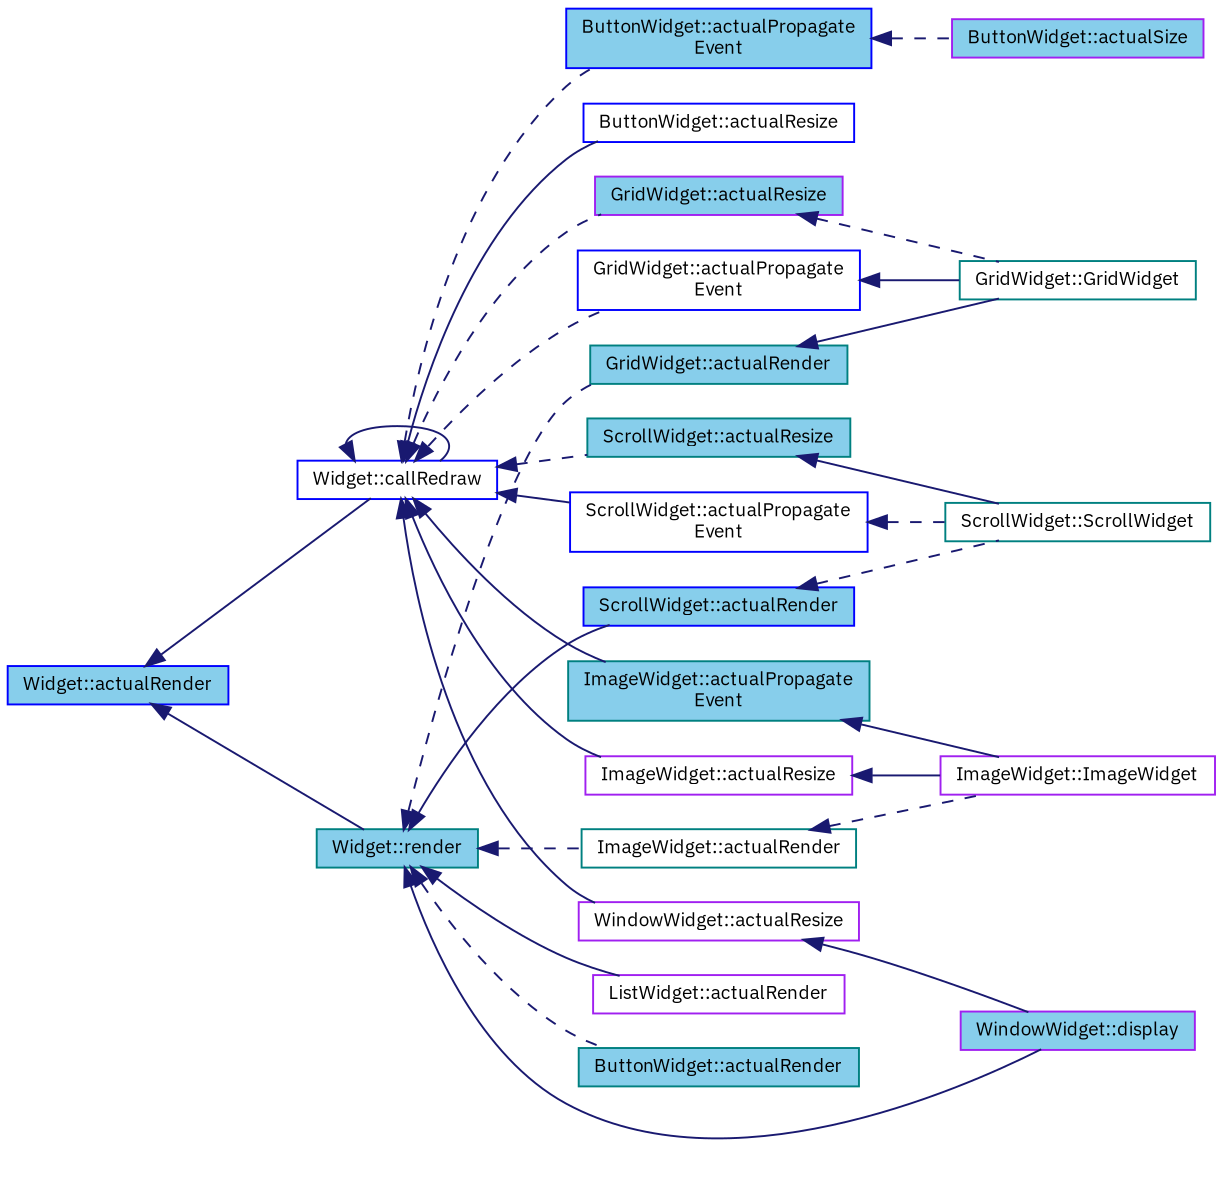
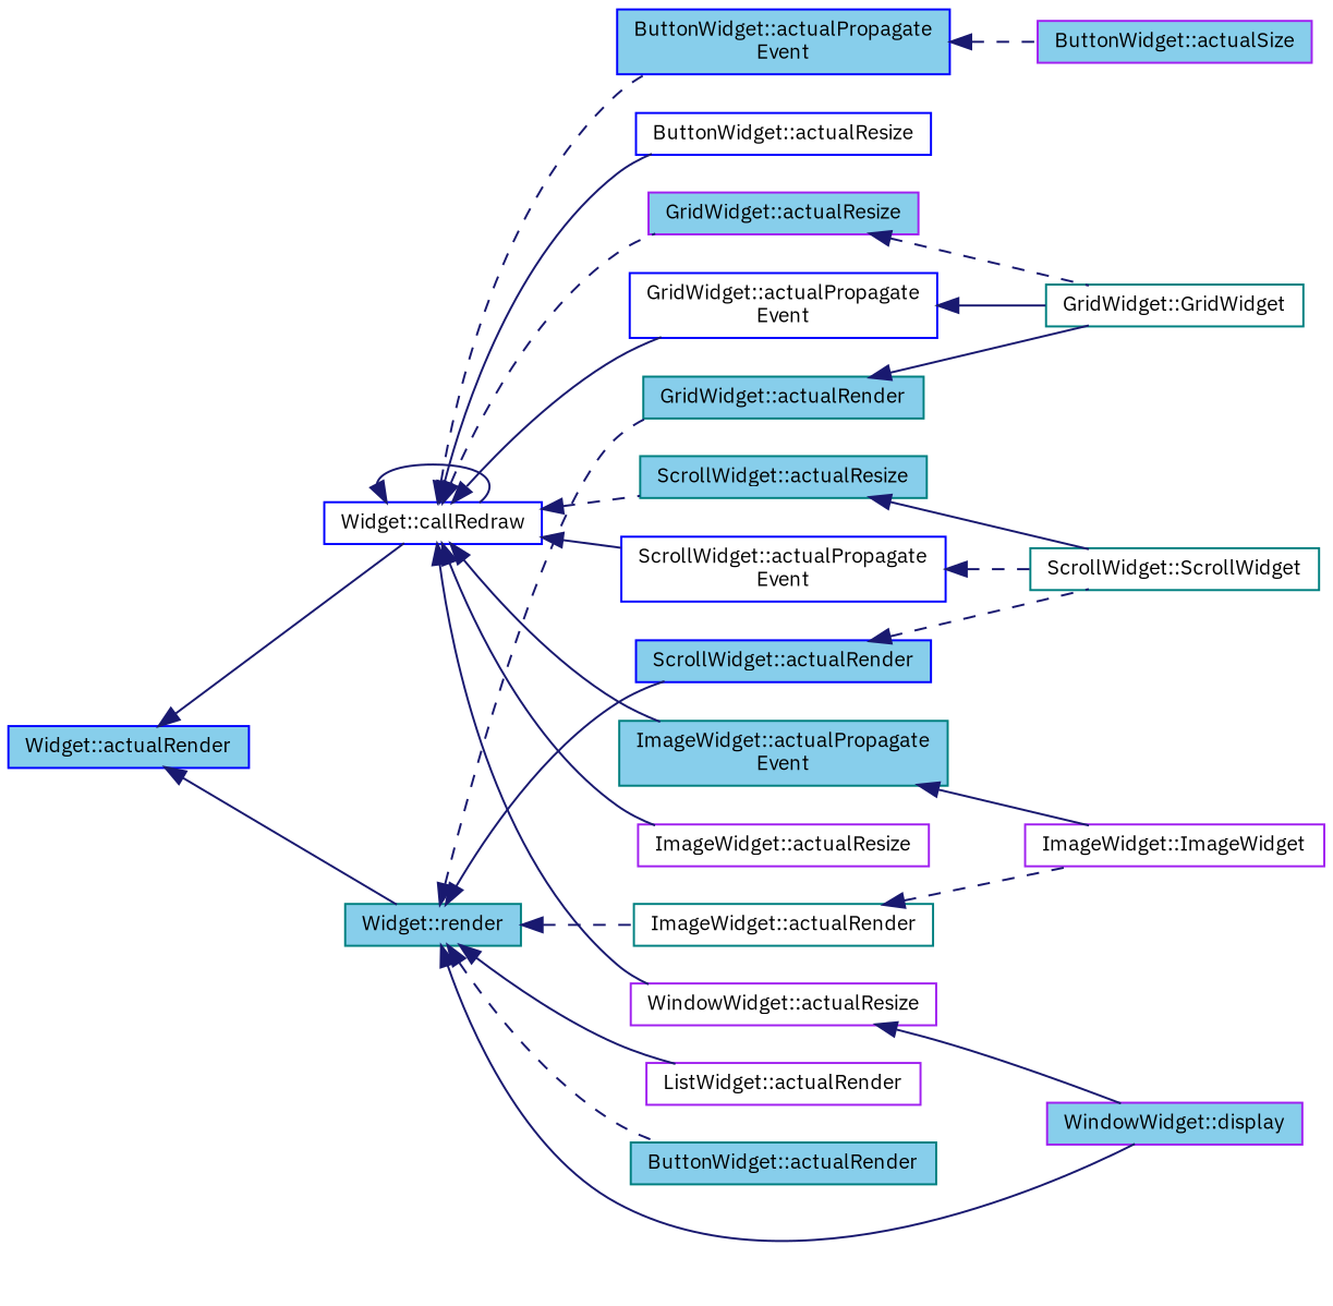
  digraph {
    fontname="IBM Plex Sans"
    rankdir=LR
    node [color=teal fillcolor=skyblue fontname="IBM Plex Sans" fontsize=10 shape=record style=filled]
    edge [color=midnightblue dir=back fontname="IBM Plex Sans" fontsize=10 labelfontname=Helvetica labelfontsize=10 style=solid]
    n1 [color=blue fontcolor=black height=0.2 label="Widget::actualRender" width=0.4]
    n2 [color=blue fillcolor=white height=0.2 label="Widget::callRedraw" width=0.4]
    n3 [height=0.2 label="Widget::render" width=0.4]
    n4 [color=blue fillcolor=white height=0.2 label="ButtonWidget::actualResize" width=0.4]
    n5 [color=blue height=0.2 label="ButtonWidget::actualPropagate\lEvent" width=0.4]
    n6 [color=purple height=0.2 label="GridWidget::actualResize" width=0.4]
    n7 [color=blue fillcolor=white height=0.2 label="GridWidget::actualPropagate\lEvent" width=0.4]
    n8 [color=purple fillcolor=white height=0.2 label="ImageWidget::actualResize" width=0.4]
    n9 [height=0.2 label="ImageWidget::actualPropagate\lEvent" width=0.4]
    n10 [height=0.2 label="ScrollWidget::actualResize" width=0.4]
    n11 [color=blue fillcolor=white height=0.2 label="ScrollWidget::actualPropagate\lEvent" width=0.4]
    n12 [color=purple fillcolor=white height=0.2 label="WindowWidget::actualResize" width=0.4]
    n13 [color=purple height=0.2 label="WindowWidget::display" width=0.4]
    n14 [height=0.2 label="ButtonWidget::actualRender" width=0.4]
    n15 [height=0.2 label="GridWidget::actualRender" width=0.4]
    n16 [fillcolor=white height=0.2 label="ImageWidget::actualRender" width=0.4]
    n17 [color=purple fillcolor=white height=0.2 label="ListWidget::actualRender" width=0.4]
    n18 [color=blue height=0.2 label="ScrollWidget::actualRender" width=0.4]
    n19 [color=purple height=0.2 label="ButtonWidget::actualSize" width=0.4]
    n20 [fillcolor=white height=0.2 label="GridWidget::GridWidget" width=0.4]
    n21 [color=purple fillcolor=white height=0.2 label="ImageWidget::ImageWidget" width=0.4]
    n22 [fillcolor=white height=0.2 label="ScrollWidget::ScrollWidget" width=0.4]
    n1 -> n2
    n1 -> n3
    n2 -> n2
    n2 -> n4
    n2 -> n5 [style=dashed]
    n2 -> n6 [style=dashed]
-   n2 -> n7 [style=dashed]
+   n2 -> n7
    n2 -> n8
    n2 -> n9
    n2 -> n10 [style=dashed]
    n2 -> n11
    n2 -> n12
    n3 -> n13
    n3 -> n14 [style=dashed]
    n3 -> n15 [style=dashed]
    n3 -> n16 [style=dashed]
    n3 -> n17
    n3 -> n18
    n5 -> n19 [style=dashed]
    n6 -> n20 [style=dashed]
    n7 -> n20
-   n8 -> n21
    n9 -> n21
    n10 -> n22
    n11 -> n22 [style=dashed]
    n12 -> n13
    n15 -> n20
    n16 -> n21 [style=dashed]
    n18 -> n22 [style=dashed]
  }
